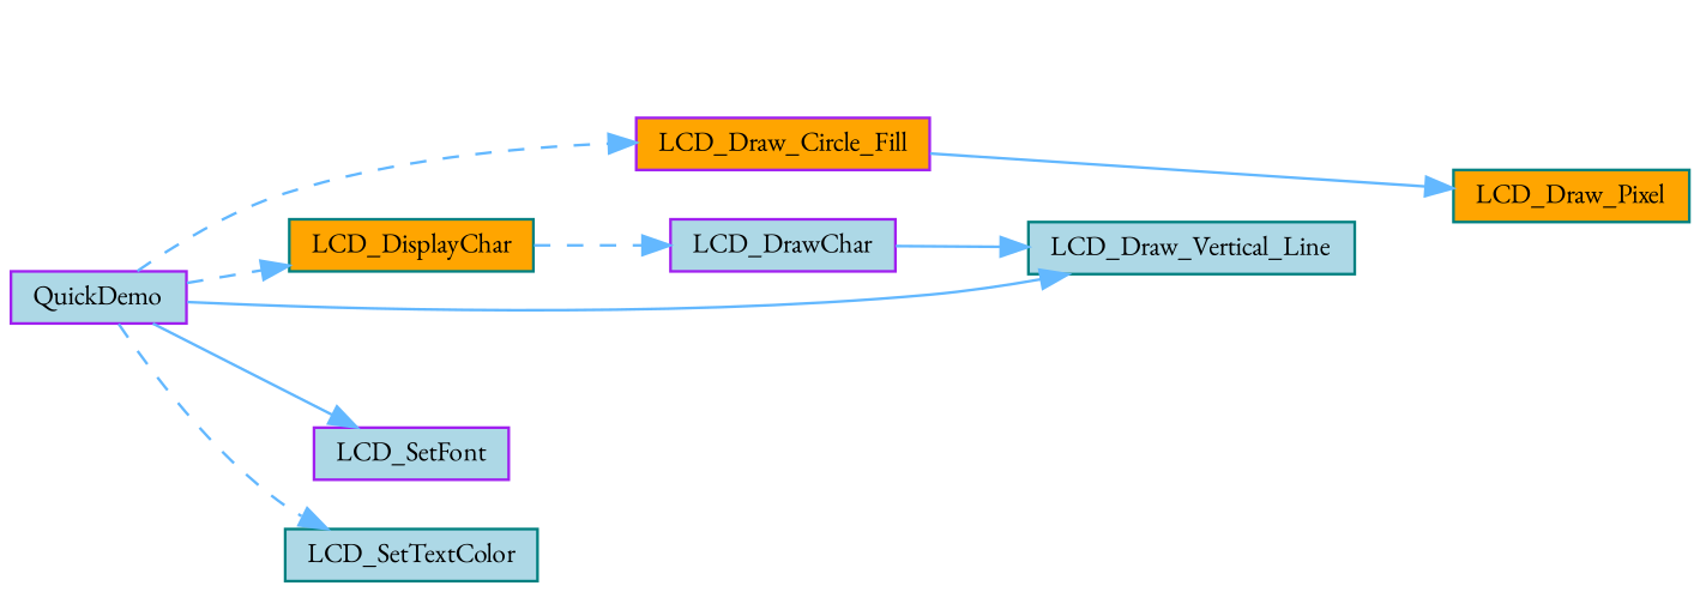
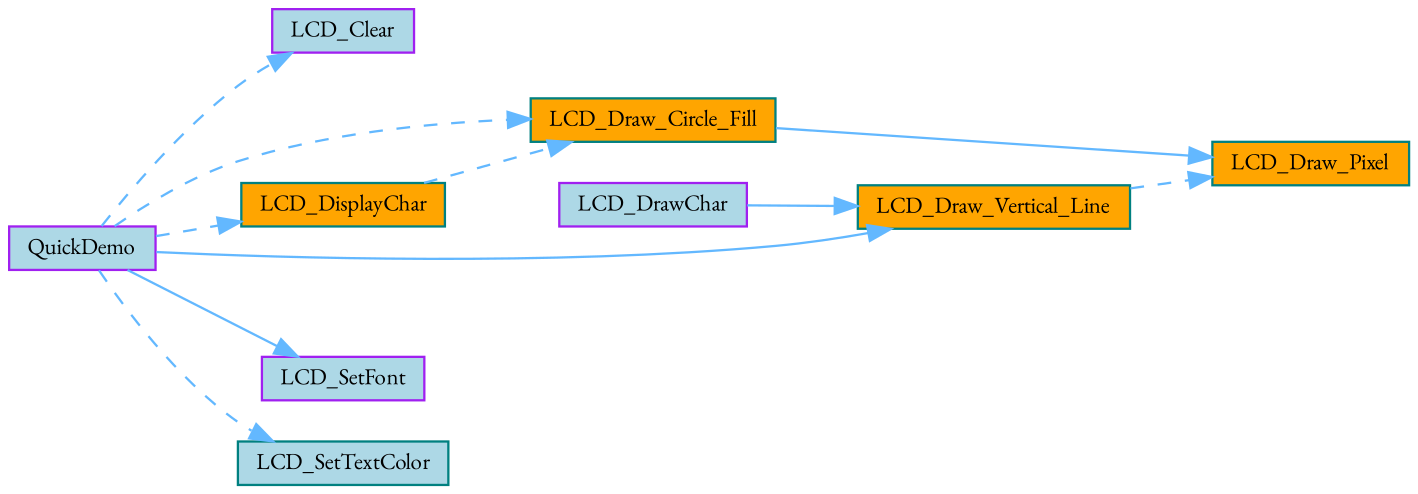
  digraph {
    fontname="EB Garamond"
    rankdir=LR
    node [color=teal fillcolor=lightblue fontname="EB Garamond" fontsize=10 shape=box style=filled]
    edge [color=steelblue1 fontname="EB Garamond" fontsize=10 labelfontname=Helvetica labelfontsize=10 style=dashed]
    n1 [color=purple fontcolor=black height=0.2 label=QuickDemo width=0.4]
+   n2 [color=purple height=0.2 label=LCD_Clear width=0.4]
    n3 [fillcolor=orange height=0.2 label=LCD_DisplayChar width=0.4]
-   n4 [color=purple fillcolor=orange height=0.2 label=LCD_Draw_Circle_Fill width=0.4]
-   n5 [height=0.2 label=LCD_Draw_Vertical_Line width=0.4]
+   n4 [fillcolor=orange height=0.2 label=LCD_Draw_Circle_Fill width=0.4]
+   n5 [fillcolor=orange height=0.2 label=LCD_Draw_Vertical_Line width=0.4]
    n6 [color=purple height=0.2 label=LCD_SetFont width=0.4]
    n7 [height=0.2 label=LCD_SetTextColor width=0.4]
    n8 [color=purple height=0.2 label=LCD_DrawChar width=0.4]
    n9 [fillcolor=orange height=0.2 label=LCD_Draw_Pixel width=0.4]
+   n1 -> n2
    n1 -> n3
    n1 -> n4
    n1 -> n5 [style=solid]
    n1 -> n6 [style=solid]
    n1 -> n7
-   n3 -> n8
+   n3 -> n4
    n4 -> n9 [style=solid]
+   n5 -> n9
    n8 -> n5 [style=solid]
  }
